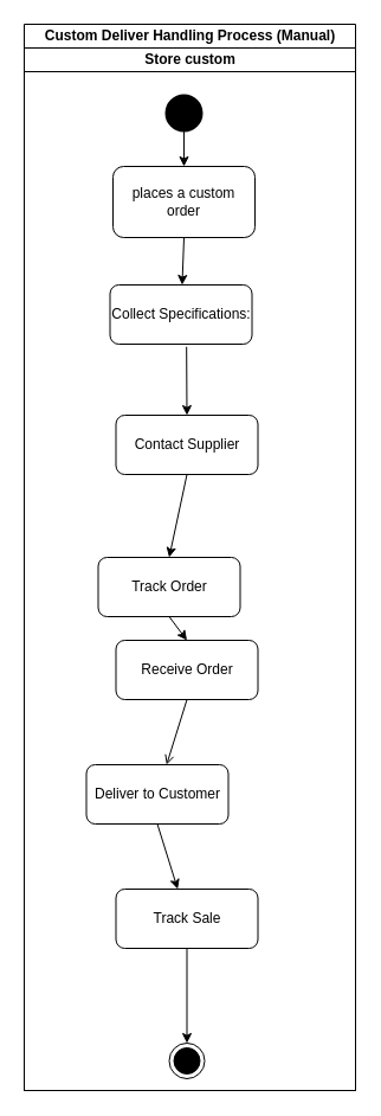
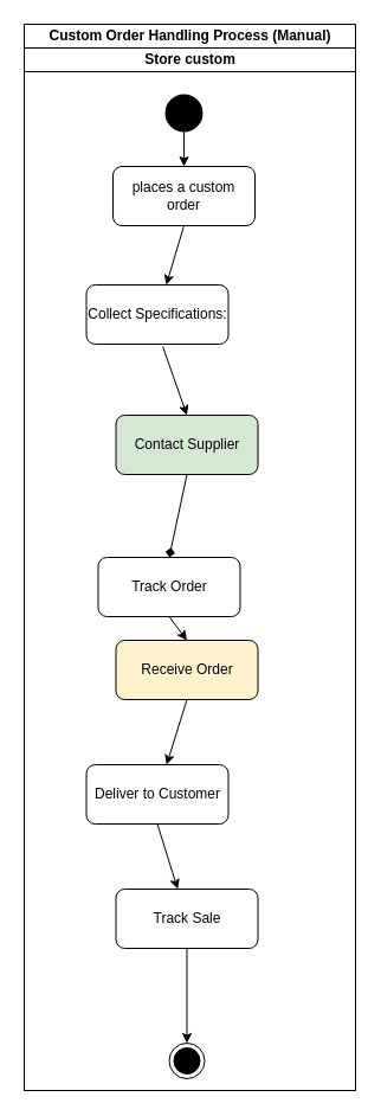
  <mxCell id="0" />
  <mxCell id="1" parent="0" />
- <mxCell id="2" value="Custom Deliver Handling Process (Manual)" style="swimlane;childLayout=stackLayout;resizeParent=1;resizeParentMax=0;startSize=20;html=1;" parent="1" vertex="1"><mxGeometry x="20" y="20" width="280" height="900" as="geometry" /></mxCell>
+ <mxCell id="2" value="Custom Order Handling Process (Manual)" style="swimlane;childLayout=stackLayout;resizeParent=1;resizeParentMax=0;startSize=20;html=1;" parent="1" vertex="1"><mxGeometry x="20" y="20" width="280" height="900" as="geometry" /></mxCell>
  <mxCell id="3" value="Store custom" style="swimlane;startSize=20;html=1;" parent="2" vertex="1"><mxGeometry y="20" width="280" height="880" as="geometry"><mxRectangle y="20" width="40" height="880" as="alternateBounds" /></mxGeometry></mxCell>
  <mxCell id="4" value="" style="strokeWidth=2;html=1;shape=mxgraph.flowchart.start_2;whiteSpace=wrap;fillColor=#000000;" parent="3" vertex="1"><mxGeometry x="120.0" y="40" width="30" height="30" as="geometry" /></mxCell>
- <mxCell id="5" value="places a custom order" style="rounded=1;whiteSpace=wrap;html=1;" parent="3" vertex="1"><mxGeometry x="75" y="100" width="120" height="60" as="geometry" /></mxCell>
+ <mxCell id="5" value="places a custom order" style="rounded=1;whiteSpace=wrap;html=1;" parent="3" vertex="1"><mxGeometry x="75" y="100" width="120" height="50" as="geometry" /></mxCell>
  <mxCell id="6" value="" style="endArrow=classic;html=1;rounded=0;exitX=0.5;exitY=1;exitDx=0;exitDy=0;exitPerimeter=0;" parent="3" source="4" target="5" edge="1"><mxGeometry width="50" height="50" relative="1" as="geometry"><mxPoint x="190.0" y="360" as="sourcePoint" /><mxPoint x="240.0" y="310" as="targetPoint" /></mxGeometry></mxCell>
  <mxCell id="7" value="" style="ellipse;html=1;shape=endState;fillColor=#000000;strokeColor=#000000;" parent="3" vertex="1"><mxGeometry x="122.5" y="840" width="30" height="30" as="geometry" /></mxCell>
  <mxCell id="8" value="" style="endArrow=classic;html=1;rounded=0;entryX=0.5;entryY=0;entryDx=0;entryDy=0;exitX=0.5;exitY=1;exitDx=0;exitDy=0;" parent="3" source="9" target="7" edge="1"><mxGeometry width="50" height="50" relative="1" as="geometry"><mxPoint x="67.5" y="600" as="sourcePoint" /><mxPoint x="17.5" y="490" as="targetPoint" /></mxGeometry></mxCell>
  <mxCell id="9" value="Track Sale" style="rounded=1;whiteSpace=wrap;html=1;" parent="3" vertex="1"><mxGeometry x="77.5" y="710" width="120" height="50" as="geometry" /></mxCell>
  <mxCell id="10" value="" style="endArrow=classic;html=1;rounded=0;exitX=0.5;exitY=1;exitDx=0;exitDy=0;" parent="3" source="11" target="9" edge="1"><mxGeometry width="50" height="50" relative="1" as="geometry"><mxPoint x="27.5" y="630" as="sourcePoint" /><mxPoint x="77.5" y="580" as="targetPoint" /></mxGeometry></mxCell>
  <mxCell id="11" value="Deliver to Customer" style="rounded=1;whiteSpace=wrap;html=1;" parent="3" vertex="1"><mxGeometry x="52.5" y="605" width="120" height="50" as="geometry" /></mxCell>
- <mxCell id="12" value="" style="endArrow=open;html=1;rounded=0;exitX=0.5;exitY=1;exitDx=0;exitDy=0;" parent="3" source="13" target="11" edge="1"><mxGeometry width="50" height="50" relative="1" as="geometry"><mxPoint x="27.5" y="480" as="sourcePoint" /><mxPoint x="77.5" y="430" as="targetPoint" /></mxGeometry></mxCell>
- <mxCell id="13" value="Receive Order" style="rounded=1;whiteSpace=wrap;html=1;" parent="3" vertex="1"><mxGeometry x="77.5" y="500" width="120" height="50" as="geometry" /></mxCell>
+ <mxCell id="12" value="" style="endArrow=classic;html=1;rounded=0;exitX=0.5;exitY=1;exitDx=0;exitDy=0;" parent="3" source="13" target="11" edge="1"><mxGeometry width="50" height="50" relative="1" as="geometry"><mxPoint x="27.5" y="480" as="sourcePoint" /><mxPoint x="77.5" y="430" as="targetPoint" /></mxGeometry></mxCell>
+ <mxCell id="13" value="Receive Order" style="rounded=1;whiteSpace=wrap;html=1;fillColor=#fff2cc;" parent="3" vertex="1"><mxGeometry x="77.5" y="500" width="120" height="50" as="geometry" /></mxCell>
  <mxCell id="14" value="" style="endArrow=classic;html=1;rounded=0;exitX=0.5;exitY=1;exitDx=0;exitDy=0;entryX=0.5;entryY=0;entryDx=0;entryDy=0;" parent="3" source="15" target="13" edge="1"><mxGeometry width="50" height="50" relative="1" as="geometry"><mxPoint x="-32.5" y="470" as="sourcePoint" /><mxPoint x="17.5" y="420" as="targetPoint" /></mxGeometry></mxCell>
  <mxCell id="15" value="Track Order" style="rounded=1;whiteSpace=wrap;html=1;" parent="3" vertex="1"><mxGeometry x="62.5" y="430" width="120" height="50" as="geometry" /></mxCell>
- <mxCell id="16" value="" style="endArrow=classic;html=1;rounded=0;exitX=0.5;exitY=1;exitDx=0;exitDy=0;entryX=0.5;entryY=0;entryDx=0;entryDy=0;" parent="3" source="17" target="15" edge="1"><mxGeometry width="50" height="50" relative="1" as="geometry"><mxPoint x="-82.5" y="435" as="sourcePoint" /><mxPoint x="-32.5" y="360" as="targetPoint" /></mxGeometry></mxCell>
- <mxCell id="17" value="Contact Supplier" style="rounded=1;whiteSpace=wrap;html=1;" parent="3" vertex="1"><mxGeometry x="77.5" y="310" width="120" height="50" as="geometry" /></mxCell>
+ <mxCell id="16" value="" style="endArrow=diamond;html=1;rounded=0;exitX=0.5;exitY=1;exitDx=0;exitDy=0;entryX=0.5;entryY=0;entryDx=0;entryDy=0;" parent="3" source="17" target="15" edge="1"><mxGeometry width="50" height="50" relative="1" as="geometry"><mxPoint x="-82.5" y="435" as="sourcePoint" /><mxPoint x="-32.5" y="360" as="targetPoint" /></mxGeometry></mxCell>
+ <mxCell id="17" value="Contact Supplier" style="rounded=1;whiteSpace=wrap;html=1;fillColor=#d5e8d4;" parent="3" vertex="1"><mxGeometry x="77.5" y="310" width="120" height="50" as="geometry" /></mxCell>
  <mxCell id="18" value="" style="endArrow=classic;html=1;rounded=0;exitX=0.539;exitY=1.045;exitDx=0;exitDy=0;entryX=0.5;entryY=0;entryDx=0;entryDy=0;exitPerimeter=0;" parent="3" source="19" target="17" edge="1"><mxGeometry width="50" height="50" relative="1" as="geometry"><mxPoint x="-102.5" y="350" as="sourcePoint" /><mxPoint x="-147.5" y="310" as="targetPoint" /><Array as="points" /></mxGeometry></mxCell>
- <mxCell id="19" value="Collect Specifications:" style="rounded=1;whiteSpace=wrap;html=1;" parent="3" vertex="1"><mxGeometry x="72.5" y="200" width="120" height="50" as="geometry" /></mxCell>
+ <mxCell id="19" value="Collect Specifications:" style="rounded=1;whiteSpace=wrap;html=1;" parent="3" vertex="1"><mxGeometry x="52.5" y="200" width="120" height="50" as="geometry" /></mxCell>
  <mxCell id="20" value="" style="endArrow=classic;html=1;rounded=0;exitX=0.5;exitY=1;exitDx=0;exitDy=0;" parent="3" source="5" target="19" edge="1"><mxGeometry width="50" height="50" relative="1" as="geometry"><mxPoint x="160.0" y="360" as="sourcePoint" /><mxPoint x="210.0" y="310" as="targetPoint" /></mxGeometry></mxCell>
